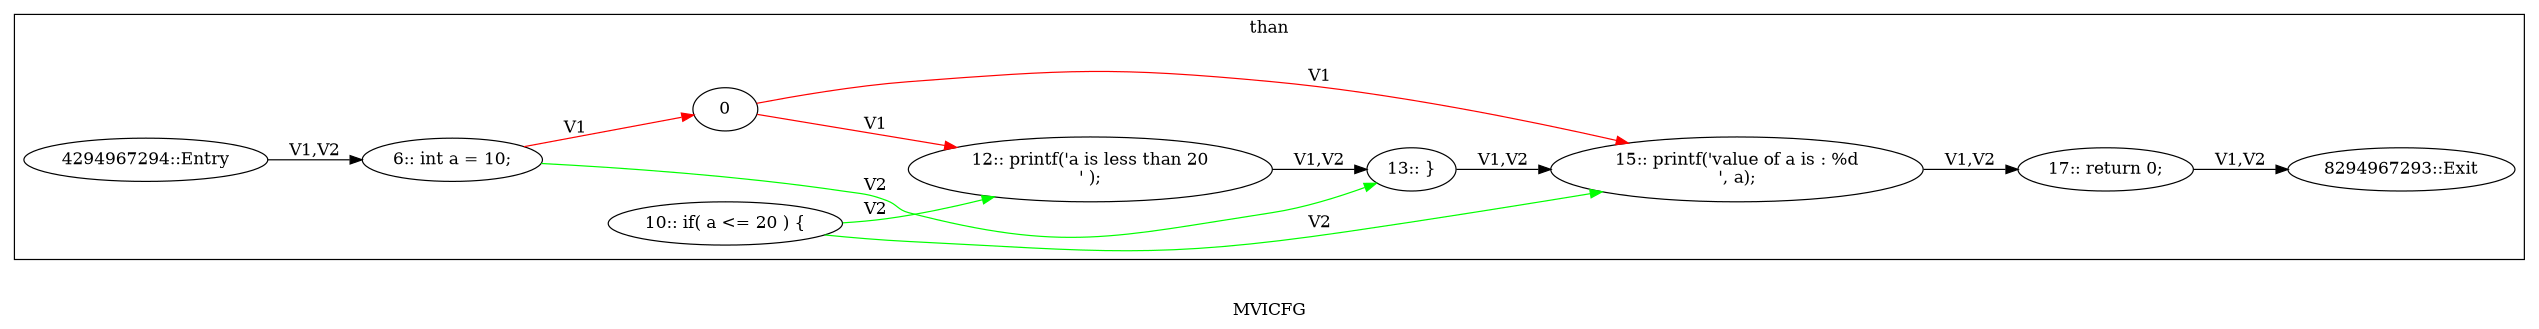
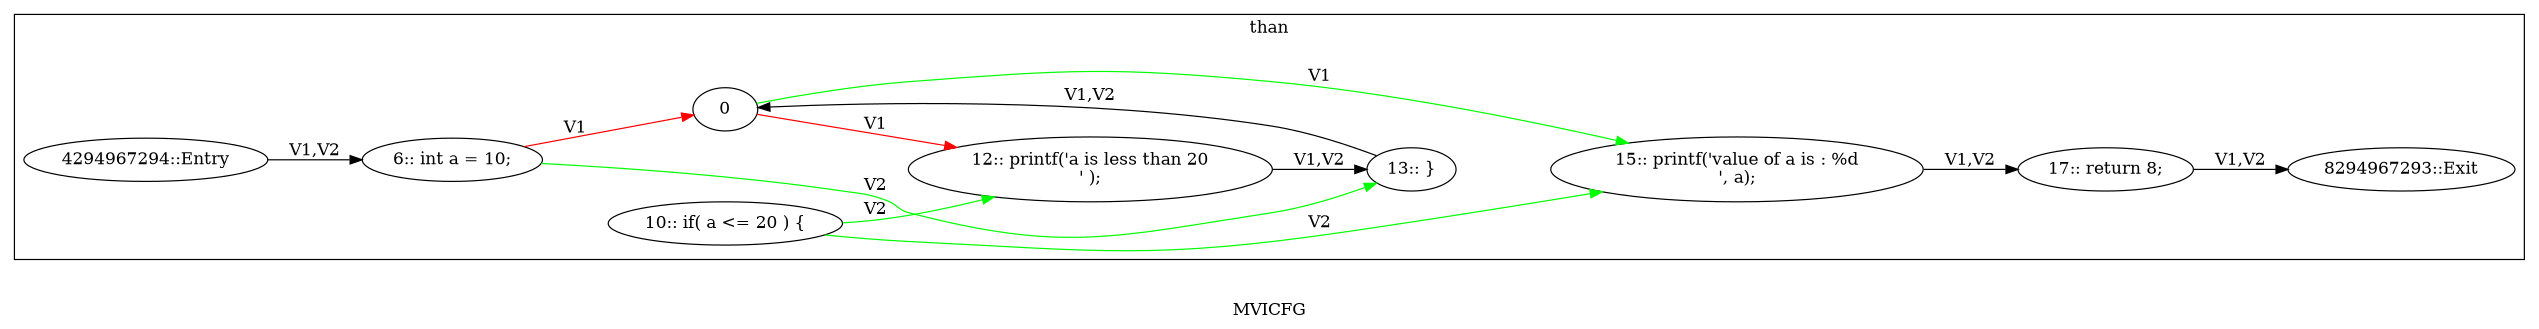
  digraph {
    fontname="DejaVu Serif"
    label=MVICFG
    rankdir=LR
    node [fontname="DejaVu Serif"]
    edge [arrowhead=normal color=black fontname="DejaVu Serif" penwidth=1.0]
    n1 [label="6:: int a = 10;"]
    n2 [label=0]
    n3 [label="12:: printf('a is less than 20\n' );"]
    n4 [label="13:: }"]
    n5 [label="15:: printf('value of a is : %d\n', a);"]
-   n6 [label="17:: return 0;"]
+   n6 [label="17:: return 8;"]
    n7 [label="4294967294::Entry"]
    n8 [label="8294967293::Exit"]
    n9 [label="10:: if( a <= 20 ) {"]
    subgraph cluster_1 {
      label=than
      n1
      n2
      n3
      n4
      n5
      n6
      n7
      n8
      n9
    }
    n1 -> n2 [color=red label=V1]
    n1 -> n4 [color=green label=V2]
    n2 -> n3 [color=red label=V1]
-   n2 -> n5 [color=red label=V1]
+   n2 -> n5 [color=green label=V1]
    n3 -> n4 [label="V1,V2"]
-   n4 -> n5 [label="V1,V2"]
+   n4 -> n2 [label="V1,V2"]
    n5 -> n6 [label="V1,V2"]
    n6 -> n8 [label="V1,V2"]
    n7 -> n1 [label="V1,V2"]
    n9 -> n3 [color=green label=V2]
    n9 -> n5 [color=green label=V2]
  }
